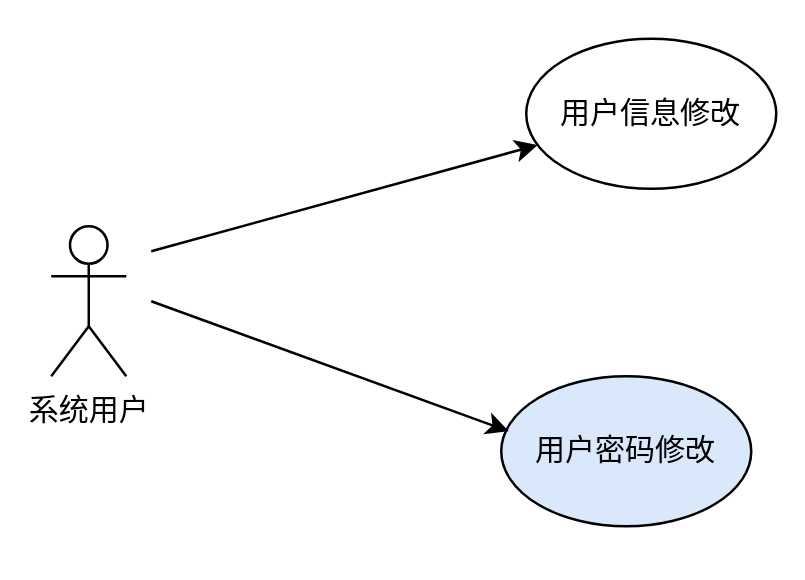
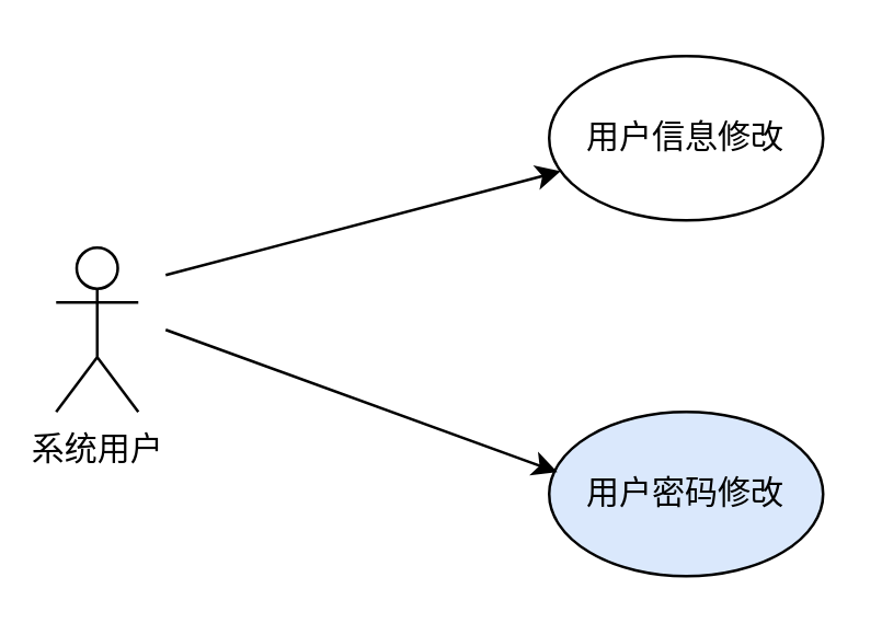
  <mxCell id="0" />
  <mxCell id="1" parent="0" />
  <mxCell id="2" value="系统用户" style="shape=umlActor;verticalLabelPosition=bottom;verticalAlign=top;html=1;outlineConnect=0;" vertex="1" parent="1"><mxGeometry x="20" y="90" width="30" height="60" as="geometry" /></mxCell>
- <mxCell id="3" value="用户信息修改" style="ellipse;whiteSpace=wrap;html=1;" vertex="1" parent="1"><mxGeometry x="210" y="15" width="100" height="60" as="geometry" /></mxCell>
+ <mxCell id="3" value="用户信息修改" style="ellipse;whiteSpace=wrap;html=1;" vertex="1" parent="1"><mxGeometry x="200" y="20" width="100" height="60" as="geometry" /></mxCell>
  <mxCell id="4" value="用户密码修改" style="ellipse;whiteSpace=wrap;html=1;fillColor=#dae8fc;" vertex="1" parent="1"><mxGeometry x="200" y="150" width="100" height="60" as="geometry" /></mxCell>
  <mxCell id="5" value="" style="endArrow=classic;html=1;rounded=0;" edge="1" parent="1" target="3"><mxGeometry width="50" height="50" relative="1" as="geometry"><mxPoint x="60" y="100" as="sourcePoint" /><mxPoint x="250" y="230" as="targetPoint" /></mxGeometry></mxCell>
  <mxCell id="6" value="" style="endArrow=classic;html=1;rounded=0;exitX=1;exitY=0.333;exitDx=0;exitDy=0;exitPerimeter=0;entryX=0.03;entryY=0.367;entryDx=0;entryDy=0;entryPerimeter=0;" edge="1" parent="1" target="4"><mxGeometry width="50" height="50" relative="1" as="geometry"><mxPoint x="60" y="120" as="sourcePoint" /><mxPoint x="215" y="73" as="targetPoint" /></mxGeometry></mxCell>
